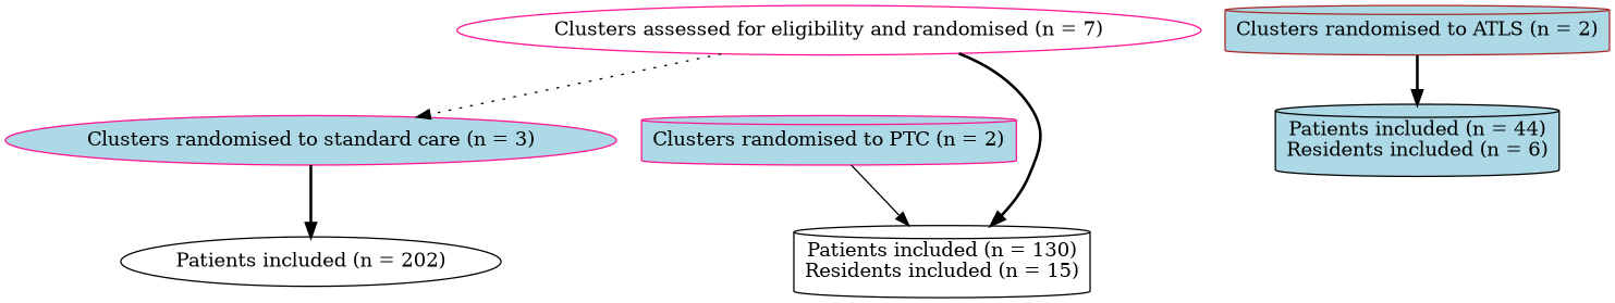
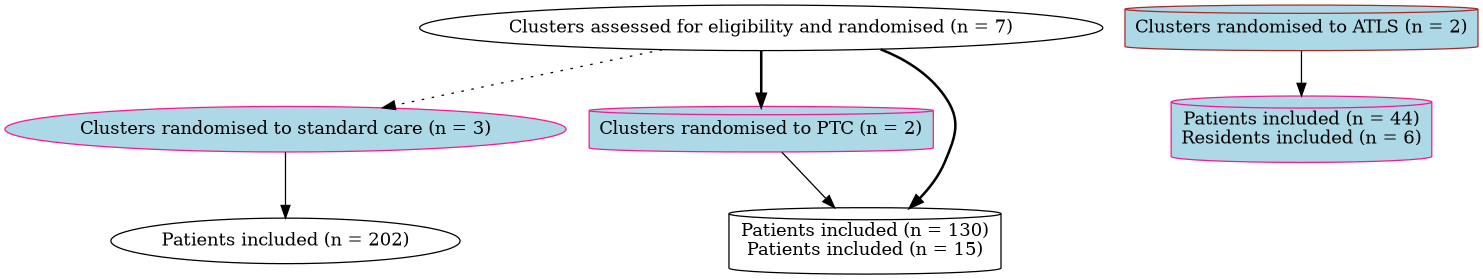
  digraph {
    node [color=black fillcolor=lightblue shape=cylinder style=filled]
    edge [splines=ortho style=solid]
-   n1 [color=deeppink fillcolor=white label="Clusters assessed for eligibility and randomised (n = 7)" shape=ellipse]
+   n1 [fillcolor=white label="Clusters assessed for eligibility and randomised (n = 7)" shape=ellipse]
    n2 [color=deeppink label="Clusters randomised to standard care (n = 3)" shape=ellipse]
    n3 [color=deeppink label="Clusters randomised to PTC (n = 2)"]
-   n4 [fillcolor=white label="Patients included (n = 130)\nResidents included (n = 15)"]
+   n4 [fillcolor=white label="Patients included (n = 130)\nPatients included (n = 15)"]
    n5 [fillcolor=white label="Patients included (n = 202)" shape=ellipse]
    n6 [color=brown label="Clusters randomised to ATLS (n = 2)"]
-   n7 [label="Patients included (n = 44)\nResidents included (n = 6)"]
+   n7 [color=deeppink label="Patients included (n = 44)\nResidents included (n = 6)"]
    n1 -> n2 [style=dotted]
+   n1 -> n3 [style=bold]
    n1 -> n4 [style=bold]
-   n2 -> n5 [style=bold]
+   n2 -> n5
    n3 -> n4
-   n6 -> n7 [style=bold]
+   n6 -> n7
  }
